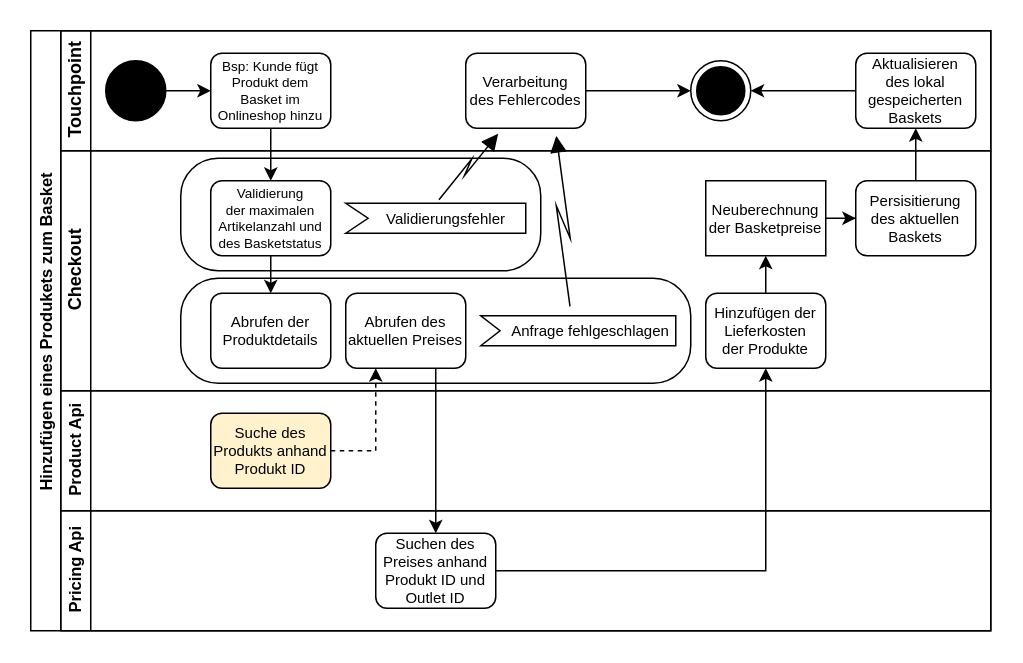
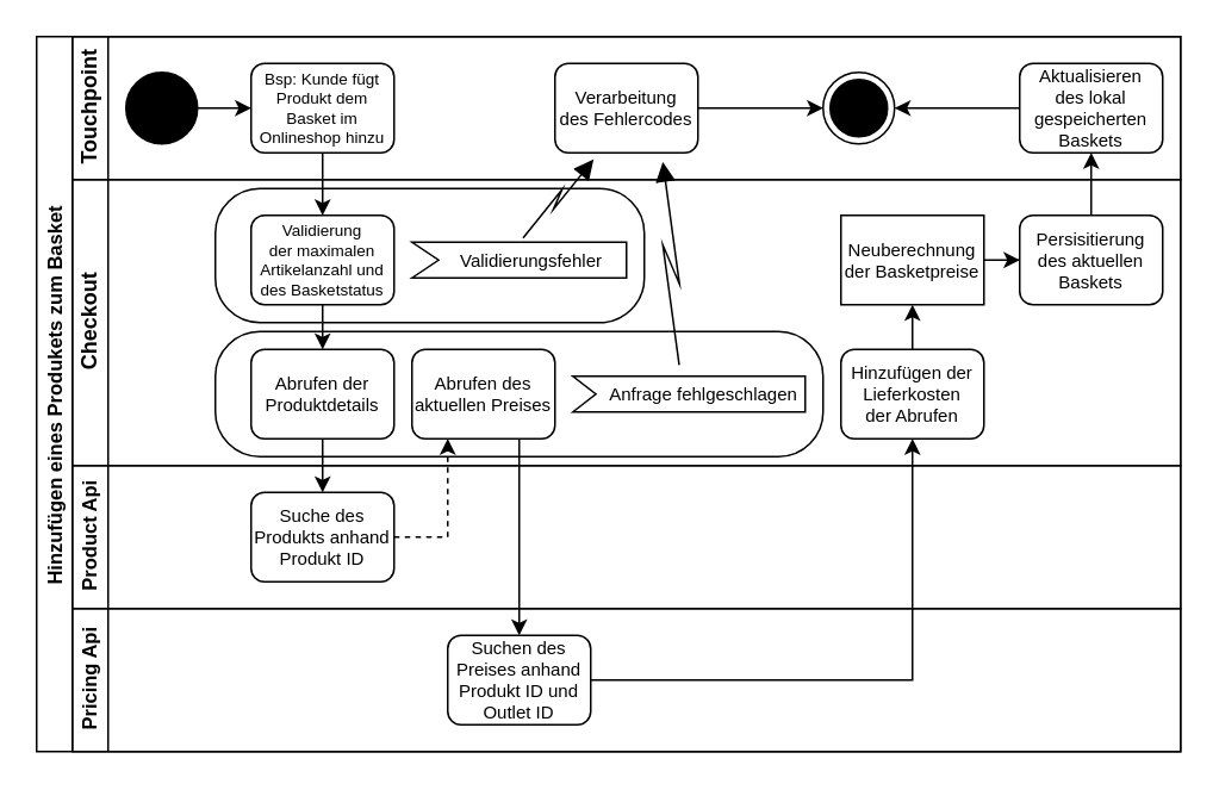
  <mxCell id="0" />
  <mxCell id="1" parent="0" />
  <mxCell id="2" value="Hinzufügen eines Produkets zum Basket" style="swimlane;childLayout=stackLayout;resizeParent=1;resizeParentMax=0;horizontal=0;startSize=20;horizontalStack=0;fontColor=#000000;strokeColor=#000000;fontSize=11;fillColor=none;" parent="1" vertex="1"><mxGeometry x="20" y="20" width="640" height="400" as="geometry" /></mxCell>
  <mxCell id="3" value="Touchpoint" style="swimlane;html=1;startSize=20;horizontal=0;fontColor=#000000;strokeColor=#000000;fillColor=none;" parent="2" vertex="1"><mxGeometry x="20" width="620" height="80" as="geometry" /></mxCell>
  <mxCell id="4" value="" style="edgeStyle=orthogonalEdgeStyle;rounded=0;orthogonalLoop=1;jettySize=auto;html=1;fontColor=#000000;strokeColor=#000000;" parent="3" source="5" target="6" edge="1"><mxGeometry relative="1" as="geometry" /></mxCell>
  <mxCell id="5" value="" style="ellipse;whiteSpace=wrap;html=1;fontColor=#000000;strokeColor=#000000;fillColor=#000000;" parent="3" vertex="1"><mxGeometry x="30" y="20" width="40" height="40" as="geometry" /></mxCell>
  <mxCell id="6" value="Bsp: Kunde fügt &#10;Produkt dem&#10;Basket im&#10;Onlineshop hinzu" style="rounded=1;fontFamily=Helvetica;fontSize=9;fontColor=#000000;align=center;strokeColor=#000000;fillColor=#FFFFFF;" parent="3" vertex="1"><mxGeometry x="100" y="15" width="80" height="50" as="geometry" /></mxCell>
  <mxCell id="7" style="edgeStyle=orthogonalEdgeStyle;rounded=0;orthogonalLoop=1;jettySize=auto;html=1;fontSize=10;fontColor=#000000;strokeColor=#000000;" parent="3" source="8" target="9" edge="1"><mxGeometry relative="1" as="geometry" /></mxCell>
  <mxCell id="8" value="Verarbeitung&#10;des Fehlercodes" style="rounded=1;fontFamily=Helvetica;fontSize=10;fontColor=#000000;align=center;strokeColor=#000000;fillColor=#FFFFFF;" parent="3" vertex="1"><mxGeometry x="270" y="15" width="80" height="50" as="geometry" /></mxCell>
  <mxCell id="9" value="" style="ellipse;html=1;shape=endState;fillColor=#000000;strokeColor=#000000;fontSize=10;fontColor=#000000;" parent="3" vertex="1"><mxGeometry x="420" y="20" width="40" height="40" as="geometry" /></mxCell>
  <mxCell id="10" style="edgeStyle=orthogonalEdgeStyle;rounded=0;orthogonalLoop=1;jettySize=auto;html=1;entryX=1;entryY=0.5;entryDx=0;entryDy=0;fontSize=11;fontColor=#000000;strokeColor=#000000;" parent="3" source="11" target="9" edge="1"><mxGeometry relative="1" as="geometry" /></mxCell>
  <mxCell id="11" value="Aktualisieren&#10;des lokal&#10;gespeicherten&#10;Baskets" style="rounded=1;fontFamily=Helvetica;fontSize=10;fontColor=#000000;align=center;strokeColor=#000000;fillColor=#FFFFFF;" parent="3" vertex="1"><mxGeometry x="530" y="15" width="80" height="50" as="geometry" /></mxCell>
  <mxCell id="12" style="edgeStyle=orthogonalEdgeStyle;rounded=0;orthogonalLoop=1;jettySize=auto;html=1;fontSize=10;fontColor=#000000;strokeColor=#000000;" parent="2" source="6" target="17" edge="1"><mxGeometry relative="1" as="geometry"><mxPoint x="160" y="170" as="targetPoint" /></mxGeometry></mxCell>
  <mxCell id="13" value="Checkout" style="swimlane;html=1;startSize=20;horizontal=0;fontColor=#000000;strokeColor=#000000;fillColor=none;" parent="2" vertex="1"><mxGeometry x="20" y="80" width="620" height="160" as="geometry" /></mxCell>
  <mxCell id="14" value="" style="html=1;align=right;verticalAlign=top;rounded=1;absoluteArcSize=1;arcSize=50;dashed=0;spacingTop=10;spacingRight=30;sketch=0;fillStyle=auto;fillColor=none;strokeColor=#000000;" parent="13" vertex="1"><mxGeometry x="80" y="85" width="340" height="70" as="geometry" /></mxCell>
  <mxCell id="15" value="" style="html=1;align=right;verticalAlign=top;rounded=1;absoluteArcSize=1;arcSize=50;dashed=0;spacingTop=10;spacingRight=30;sketch=0;fillStyle=auto;fillColor=none;strokeColor=#000000;" parent="13" vertex="1"><mxGeometry x="80" y="5" width="240" height="75" as="geometry" /></mxCell>
  <mxCell id="16" style="edgeStyle=orthogonalEdgeStyle;rounded=0;orthogonalLoop=1;jettySize=auto;html=1;exitX=0.5;exitY=1;exitDx=0;exitDy=0;fontSize=11;fontColor=#000000;strokeColor=#000000;entryX=0.5;entryY=0;entryDx=0;entryDy=0;" parent="13" source="17" target="24" edge="1"><mxGeometry relative="1" as="geometry"><mxPoint x="220" y="45" as="targetPoint" /></mxGeometry></mxCell>
  <mxCell id="17" value="Validierung&#10;der maximalen&#10;Artikelanzahl und&#10;des Basketstatus" style="rounded=1;fontFamily=Helvetica;fontSize=9;fontColor=#000000;align=center;strokeColor=#000000;fillColor=#FFFFFF;" parent="13" vertex="1"><mxGeometry x="100" y="20" width="80" height="50" as="geometry" /></mxCell>
  <mxCell id="18" style="edgeStyle=orthogonalEdgeStyle;rounded=0;orthogonalLoop=1;jettySize=auto;html=1;exitX=1;exitY=0.5;exitDx=0;exitDy=0;strokeColor=#000000;" parent="13" source="19" target="20" edge="1"><mxGeometry relative="1" as="geometry" /></mxCell>
  <mxCell id="19" value="Neuberechnung&#10;der Basketpreise" style="fontFamily=Helvetica;fontSize=10;fontColor=#000000;align=center;strokeColor=#000000;fillColor=#FFFFFF;rounded=0;" parent="13" vertex="1"><mxGeometry x="430" y="20" width="80" height="50" as="geometry" /></mxCell>
  <mxCell id="20" value="Persisitierung&#10;des aktuellen&#10;Baskets" style="rounded=1;fontFamily=Helvetica;fontSize=10;fontColor=#000000;align=center;strokeColor=#000000;fillColor=#FFFFFF;" parent="13" vertex="1"><mxGeometry x="530" y="20" width="80" height="50" as="geometry" /></mxCell>
  <mxCell id="21" value="Abrufen des&#10;aktuellen Preises" style="rounded=1;fontFamily=Helvetica;fontSize=10;fontColor=#000000;align=center;strokeColor=#000000;fillColor=#FFFFFF;" parent="13" vertex="1"><mxGeometry x="190" y="95" width="80" height="50" as="geometry" /></mxCell>
  <mxCell id="22" style="edgeStyle=orthogonalEdgeStyle;rounded=0;orthogonalLoop=1;jettySize=auto;html=1;strokeColor=#000000;" parent="13" source="23" target="19" edge="1"><mxGeometry relative="1" as="geometry" /></mxCell>
- <mxCell id="23" value="Hinzufügen der&#10;Lieferkosten&#10;der Produkte" style="rounded=1;fontFamily=Helvetica;fontSize=10;fontColor=#000000;align=center;strokeColor=#000000;fillColor=#FFFFFF;" parent="13" vertex="1"><mxGeometry x="430" y="95" width="80" height="50" as="geometry" /></mxCell>
+ <mxCell id="23" value="Hinzufügen der&#10;Lieferkosten&#10;der Abrufen" style="rounded=1;fontFamily=Helvetica;fontSize=10;fontColor=#000000;align=center;strokeColor=#000000;fillColor=#FFFFFF;" parent="13" vertex="1"><mxGeometry x="430" y="95" width="80" height="50" as="geometry" /></mxCell>
  <mxCell id="24" value="Abrufen der&#10;Produktdetails" style="rounded=1;fontFamily=Helvetica;fontSize=10;fontColor=#000000;align=center;strokeColor=#000000;fillColor=#FFFFFF;" parent="13" vertex="1"><mxGeometry x="100" y="95" width="80" height="50" as="geometry" /></mxCell>
  <mxCell id="25" value="Validierungsfehler" style="shape=mxgraph.infographic.ribbonSimple;notch1=14.86;notch2=0;align=center;verticalAlign=middle;fontSize=10;fontStyle=0;fillColor=#FFFFFF;flipH=0;spacingRight=0;spacingLeft=14;rounded=1;sketch=0;fillStyle=auto;strokeColor=#000000;fontColor=#000000;" parent="13" vertex="1"><mxGeometry x="190" y="35" width="120" height="20" as="geometry" /></mxCell>
  <mxCell id="26" value=" Anfrage fehlgeschlagen" style="shape=mxgraph.infographic.ribbonSimple;notch1=12.86;notch2=0;align=center;verticalAlign=middle;fontSize=10;fontStyle=0;fillColor=#FFFFFF;flipH=0;spacingRight=0;spacingLeft=14;rounded=1;sketch=0;fillStyle=auto;strokeColor=#000000;fontColor=#000000;" parent="13" vertex="1"><mxGeometry x="280" y="110" width="130" height="20" as="geometry" /></mxCell>
  <mxCell id="27" value="Product Api" style="swimlane;html=1;startSize=20;horizontal=0;fontColor=#000000;strokeColor=#000000;fontSize=11;fillColor=none;" parent="2" vertex="1"><mxGeometry x="20" y="240" width="620" height="80" as="geometry" /></mxCell>
- <mxCell id="28" value="Suche des &#10;Produkts anhand&#10;Produkt ID" style="rounded=1;fontFamily=Helvetica;fontSize=10;fontColor=#000000;align=center;strokeColor=#000000;fillColor=#fff2cc;" parent="27" vertex="1"><mxGeometry x="100" y="15" width="80" height="50" as="geometry" /></mxCell>
+ <mxCell id="28" value="Suche des &#10;Produkts anhand&#10;Produkt ID" style="rounded=1;fontFamily=Helvetica;fontSize=10;fontColor=#000000;align=center;strokeColor=#000000;fillColor=#FFFFFF;" parent="27" vertex="1"><mxGeometry x="100" y="15" width="80" height="50" as="geometry" /></mxCell>
  <mxCell id="29" style="edgeStyle=orthogonalEdgeStyle;rounded=0;orthogonalLoop=1;jettySize=auto;html=1;fontSize=11;fontColor=#000000;strokeColor=#000000;" parent="2" edge="1"><mxGeometry relative="1" as="geometry"><mxPoint x="160" y="220" as="sourcePoint" /></mxGeometry></mxCell>
  <mxCell id="30" value="Pricing Api" style="swimlane;html=1;startSize=20;horizontal=0;fontColor=#000000;strokeColor=#000000;fontSize=11;fillColor=none;" parent="2" vertex="1"><mxGeometry x="20" y="320" width="620" height="80" as="geometry" /></mxCell>
  <mxCell id="31" value="Suchen des&#10;Preises anhand&#10;Produkt ID und&#10;Outlet ID" style="rounded=1;fontFamily=Helvetica;fontSize=10;fontColor=#000000;align=center;strokeColor=#000000;fillColor=#FFFFFF;" parent="30" vertex="1"><mxGeometry x="210" y="15" width="80" height="50" as="geometry" /></mxCell>
  <mxCell id="32" style="edgeStyle=orthogonalEdgeStyle;rounded=0;orthogonalLoop=1;jettySize=auto;html=1;entryX=0.5;entryY=1;entryDx=0;entryDy=0;fontSize=11;fontColor=#000000;strokeColor=#000000;" parent="2" source="20" target="11" edge="1"><mxGeometry relative="1" as="geometry" /></mxCell>
  <mxCell id="33" style="edgeStyle=orthogonalEdgeStyle;rounded=0;orthogonalLoop=1;jettySize=auto;html=1;exitX=1;exitY=0.5;exitDx=0;exitDy=0;entryX=0.5;entryY=1;entryDx=0;entryDy=0;fontSize=11;fontColor=#000000;strokeColor=#000000;" parent="2" edge="1"><mxGeometry relative="1" as="geometry"><mxPoint x="260" y="220" as="targetPoint" /></mxGeometry></mxCell>
  <mxCell id="34" style="edgeStyle=orthogonalEdgeStyle;rounded=0;orthogonalLoop=1;jettySize=auto;html=1;exitX=1;exitY=0.5;exitDx=0;exitDy=0;entryX=0.5;entryY=1;entryDx=0;entryDy=0;strokeColor=#000000;" parent="2" source="31" target="23" edge="1"><mxGeometry relative="1" as="geometry" /></mxCell>
  <mxCell id="35" style="edgeStyle=orthogonalEdgeStyle;rounded=0;orthogonalLoop=1;jettySize=auto;html=1;entryX=0.25;entryY=1;entryDx=0;entryDy=0;strokeColor=#000000;dashed=1;" parent="2" source="28" target="21" edge="1"><mxGeometry relative="1" as="geometry" /></mxCell>
  <mxCell id="36" style="edgeStyle=orthogonalEdgeStyle;rounded=0;orthogonalLoop=1;jettySize=auto;html=1;exitX=0.75;exitY=1;exitDx=0;exitDy=0;strokeColor=#000000;" parent="2" source="21" target="31" edge="1"><mxGeometry relative="1" as="geometry" /></mxCell>
+ <mxCell id="37" style="edgeStyle=orthogonalEdgeStyle;rounded=0;orthogonalLoop=1;jettySize=auto;html=1;strokeColor=#000000;" parent="2" source="24" target="28" edge="1"><mxGeometry relative="1" as="geometry" /></mxCell>
  <mxCell id="38" value="" style="shape=mxgraph.lean_mapping.electronic_info_flow_edge;html=1;rounded=0;fontSize=12;fontColor=#000000;endArrow=classic;endFill=1;strokeColor=#000000;entryX=0.288;entryY=1.044;entryDx=0;entryDy=0;exitX=0;exitY=0;exitDx=60;exitDy=0;exitPerimeter=0;entryPerimeter=0;" parent="2" source="25" target="8" edge="1"><mxGeometry width="160" relative="1" as="geometry"><mxPoint x="619" y="-1515" as="sourcePoint" /><mxPoint x="250" y="70" as="targetPoint" /><Array as="points"><mxPoint x="250" y="95" /></Array></mxGeometry></mxCell>
  <mxCell id="39" value="" style="shape=mxgraph.lean_mapping.electronic_info_flow_edge;html=1;rounded=0;fontSize=12;fontColor=#000000;endArrow=classic;endFill=1;strokeColor=#000000;entryX=0.75;entryY=1;entryDx=0;entryDy=0;exitX=0;exitY=0;exitDx=60;exitDy=0;exitPerimeter=0;" parent="2" source="26" target="8" edge="1"><mxGeometry width="160" relative="1" as="geometry"><mxPoint x="280" y="125" as="sourcePoint" /><mxPoint x="280" y="75" as="targetPoint" /><Array as="points"><mxPoint x="260" y="105" /></Array></mxGeometry></mxCell>
